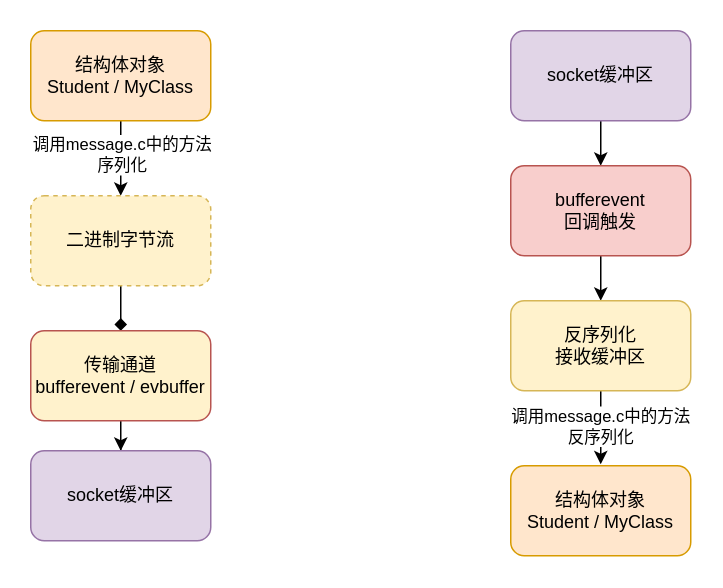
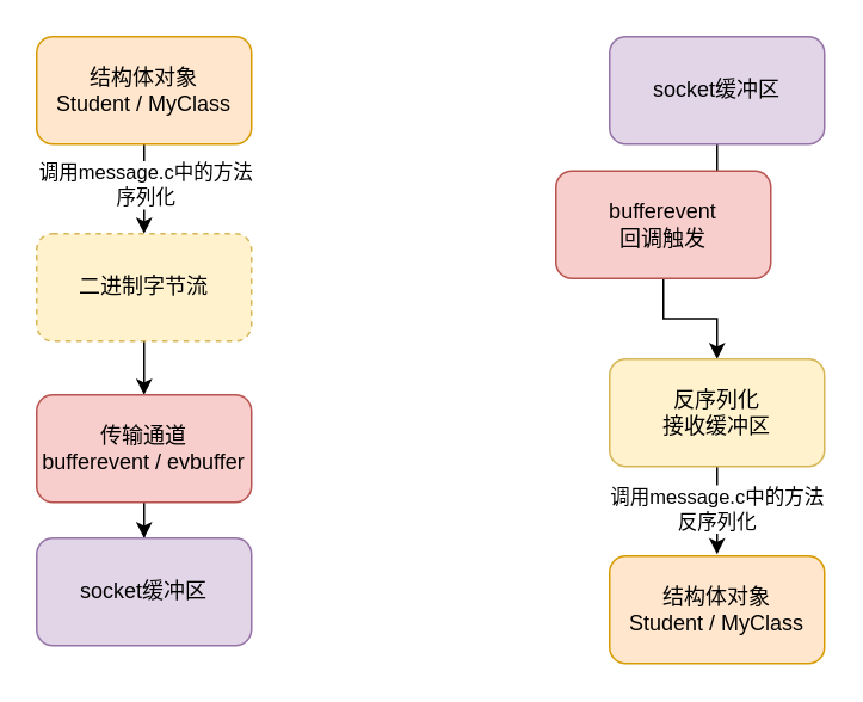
  <mxCell id="0" />
  <mxCell id="1" parent="0" />
  <mxCell id="2" value="" style="edgeStyle=orthogonalEdgeStyle;rounded=0;orthogonalLoop=1;jettySize=auto;html=1;entryX=0.5;entryY=0;entryDx=0;entryDy=0;" edge="1" parent="1" source="4" target="6"><mxGeometry relative="1" as="geometry" /></mxCell>
  <mxCell id="3" value="调用message.c中的方法&lt;div&gt;序列化&lt;/div&gt;" style="edgeLabel;html=1;align=center;verticalAlign=middle;resizable=0;points=[];" vertex="1" connectable="0" parent="2"><mxGeometry x="-0.242" relative="1" as="geometry"><mxPoint y="3" as="offset" /></mxGeometry></mxCell>
  <mxCell id="4" value="结构体对象&lt;div&gt;Student / MyClass&lt;/div&gt;" style="rounded=1;whiteSpace=wrap;html=1;fillColor=#ffe6cc;strokeColor=#d79b00;" vertex="1" parent="1"><mxGeometry x="20" y="20" width="120" height="60" as="geometry" /></mxCell>
- <mxCell id="5" value="" style="edgeStyle=orthogonalEdgeStyle;rounded=0;orthogonalLoop=1;jettySize=auto;html=1;entryX=0.5;entryY=0;entryDx=0;entryDy=0;endArrow=diamond;" edge="1" parent="1" source="6" target="8"><mxGeometry relative="1" as="geometry" /></mxCell>
+ <mxCell id="5" value="" style="edgeStyle=orthogonalEdgeStyle;rounded=0;orthogonalLoop=1;jettySize=auto;html=1;entryX=0.5;entryY=0;entryDx=0;entryDy=0;" edge="1" parent="1" source="6" target="8"><mxGeometry relative="1" as="geometry" /></mxCell>
  <mxCell id="6" value="二进制字节流" style="rounded=1;whiteSpace=wrap;html=1;fillColor=#fff2cc;strokeColor=#d6b656;dashed=1;" vertex="1" parent="1"><mxGeometry x="20" y="130" width="120" height="60" as="geometry" /></mxCell>
  <mxCell id="7" value="" style="edgeStyle=orthogonalEdgeStyle;rounded=0;orthogonalLoop=1;jettySize=auto;html=1;" edge="1" parent="1" source="8" target="9"><mxGeometry relative="1" as="geometry" /></mxCell>
- <mxCell id="8" value="传输通道&lt;div&gt;bufferevent / evbuffer&lt;/div&gt;" style="rounded=1;whiteSpace=wrap;html=1;fillColor=#fff2cc;strokeColor=#b85450;" vertex="1" parent="1"><mxGeometry x="20" y="220" width="120" height="60" as="geometry" /></mxCell>
+ <mxCell id="8" value="传输通道&lt;div&gt;bufferevent / evbuffer&lt;/div&gt;" style="rounded=1;whiteSpace=wrap;html=1;fillColor=#f8cecc;strokeColor=#b85450;" vertex="1" parent="1"><mxGeometry x="20" y="220" width="120" height="60" as="geometry" /></mxCell>
  <mxCell id="9" value="socket缓冲区" style="rounded=1;whiteSpace=wrap;html=1;fillColor=#e1d5e7;strokeColor=#9673a6;" vertex="1" parent="1"><mxGeometry x="20" y="300" width="120" height="60" as="geometry" /></mxCell>
  <mxCell id="10" value="" style="edgeStyle=orthogonalEdgeStyle;rounded=0;orthogonalLoop=1;jettySize=auto;html=1;" edge="1" parent="1" source="11" target="13"><mxGeometry relative="1" as="geometry" /></mxCell>
  <mxCell id="11" value="socket缓冲区" style="rounded=1;whiteSpace=wrap;html=1;fillColor=#e1d5e7;strokeColor=#9673a6;" vertex="1" parent="1"><mxGeometry x="340" y="20" width="120" height="60" as="geometry" /></mxCell>
  <mxCell id="12" value="" style="edgeStyle=orthogonalEdgeStyle;rounded=0;orthogonalLoop=1;jettySize=auto;html=1;" edge="1" parent="1" source="13" target="15"><mxGeometry relative="1" as="geometry" /></mxCell>
- <mxCell id="13" value="&lt;div&gt;bufferevent&lt;/div&gt;&lt;div&gt;回调触发&lt;/div&gt;" style="rounded=1;whiteSpace=wrap;html=1;fillColor=#f8cecc;strokeColor=#b85450;" vertex="1" parent="1"><mxGeometry x="340" y="110" width="120" height="60" as="geometry" /></mxCell>
+ <mxCell id="13" value="&lt;div&gt;bufferevent&lt;/div&gt;&lt;div&gt;回调触发&lt;/div&gt;" style="rounded=1;whiteSpace=wrap;html=1;fillColor=#f8cecc;strokeColor=#b85450;" vertex="1" parent="1"><mxGeometry x="310" y="95" width="120" height="60" as="geometry" /></mxCell>
  <mxCell id="14" value="调用message.c中的方法&lt;div&gt;反&lt;span style=&quot;background-color: light-dark(#ffffff, var(--ge-dark-color, #121212)); color: light-dark(rgb(0, 0, 0), rgb(255, 255, 255));&quot;&gt;序列化&lt;/span&gt;&lt;/div&gt;" style="edgeStyle=orthogonalEdgeStyle;rounded=0;orthogonalLoop=1;jettySize=auto;html=1;" edge="1" parent="1"><mxGeometry relative="1" as="geometry"><mxPoint x="400" y="259" as="sourcePoint" /><mxPoint x="400" y="309" as="targetPoint" /></mxGeometry></mxCell>
  <mxCell id="15" value="反序列化&lt;div&gt;接收缓冲区&lt;/div&gt;" style="rounded=1;whiteSpace=wrap;html=1;fillColor=#fff2cc;strokeColor=#d6b656;" vertex="1" parent="1"><mxGeometry x="340" y="200" width="120" height="60" as="geometry" /></mxCell>
  <mxCell id="16" value="结构体对象&lt;div&gt;Student / MyClass&lt;/div&gt;" style="rounded=1;whiteSpace=wrap;html=1;fillColor=#ffe6cc;strokeColor=#d79b00;" vertex="1" parent="1"><mxGeometry x="340" y="310" width="120" height="60" as="geometry" /></mxCell>
